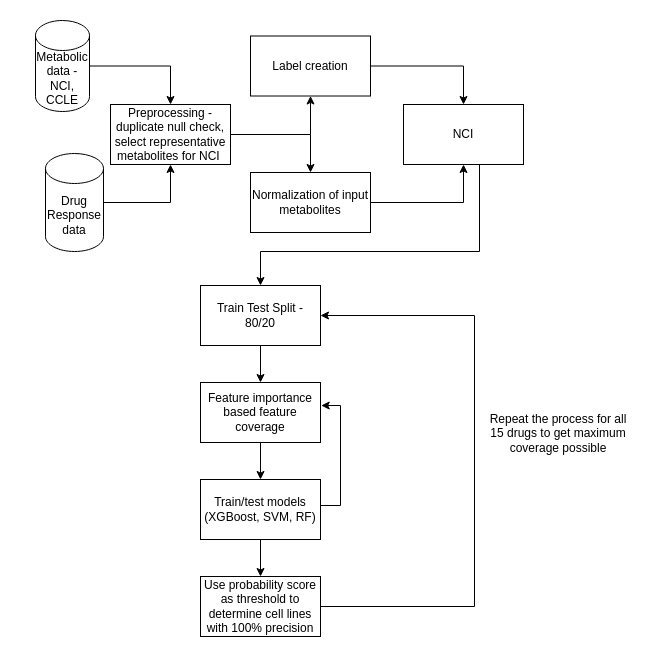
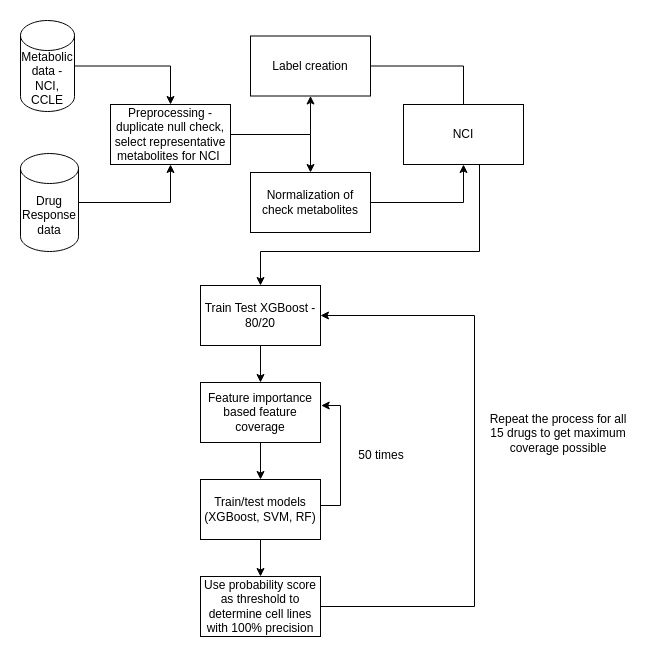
  <mxCell id="0" />
  <mxCell id="1" parent="0" />
  <mxCell id="2" style="edgeStyle=orthogonalEdgeStyle;rounded=0;orthogonalLoop=1;jettySize=auto;html=1;entryX=0.5;entryY=0;entryDx=0;entryDy=0;" edge="1" parent="1" source="3" target="8"><mxGeometry relative="1" as="geometry" /></mxCell>
- <mxCell id="3" value="Metabolic data - NCI, CCLE" style="shape=cylinder3;whiteSpace=wrap;html=1;boundedLbl=1;backgroundOutline=1;size=15;" vertex="1" parent="1"><mxGeometry x="35" y="20" width="54" height="91" as="geometry" /></mxCell>
+ <mxCell id="3" value="Metabolic data - NCI, CCLE" style="shape=cylinder3;whiteSpace=wrap;html=1;boundedLbl=1;backgroundOutline=1;size=15;" vertex="1" parent="1"><mxGeometry x="20" y="20" width="54" height="91" as="geometry" /></mxCell>
  <mxCell id="4" style="edgeStyle=orthogonalEdgeStyle;rounded=0;orthogonalLoop=1;jettySize=auto;html=1;entryX=0.5;entryY=1;entryDx=0;entryDy=0;" edge="1" parent="1" source="5" target="8"><mxGeometry relative="1" as="geometry" /></mxCell>
- <mxCell id="5" value="Drug Response data" style="shape=cylinder3;whiteSpace=wrap;html=1;boundedLbl=1;backgroundOutline=1;size=15;" vertex="1" parent="1"><mxGeometry x="45" y="153" width="58" height="98" as="geometry" /></mxCell>
+ <mxCell id="5" value="Drug Response data" style="shape=cylinder3;whiteSpace=wrap;html=1;boundedLbl=1;backgroundOutline=1;size=15;" vertex="1" parent="1"><mxGeometry x="20" y="153" width="58" height="98" as="geometry" /></mxCell>
  <mxCell id="6" style="edgeStyle=orthogonalEdgeStyle;rounded=0;orthogonalLoop=1;jettySize=auto;html=1;entryX=0.5;entryY=1;entryDx=0;entryDy=0;" edge="1" parent="1" source="8" target="10"><mxGeometry relative="1" as="geometry" /></mxCell>
  <mxCell id="7" style="edgeStyle=orthogonalEdgeStyle;rounded=0;orthogonalLoop=1;jettySize=auto;html=1;" edge="1" parent="1" source="8" target="12"><mxGeometry relative="1" as="geometry" /></mxCell>
  <mxCell id="8" value="Preprocessing - duplicate null check, select representative metabolites for NCI&amp;nbsp;" style="rounded=0;whiteSpace=wrap;html=1;" vertex="1" parent="1"><mxGeometry x="110" y="104" width="120" height="60" as="geometry" /></mxCell>
- <mxCell id="9" style="edgeStyle=orthogonalEdgeStyle;rounded=0;orthogonalLoop=1;jettySize=auto;html=1;entryX=0.5;entryY=0;entryDx=0;entryDy=0;" edge="1" parent="1" source="10" target="14"><mxGeometry relative="1" as="geometry" /></mxCell>
+ <mxCell id="9" style="edgeStyle=orthogonalEdgeStyle;rounded=0;orthogonalLoop=1;jettySize=auto;html=1;entryX=0.5;entryY=0;entryDx=0;entryDy=0;endArrow=none;" edge="1" parent="1" source="10" target="14"><mxGeometry relative="1" as="geometry" /></mxCell>
  <mxCell id="10" value="Label creation" style="rounded=0;whiteSpace=wrap;html=1;" vertex="1" parent="1"><mxGeometry x="250" y="35.5" width="120" height="60" as="geometry" /></mxCell>
  <mxCell id="11" style="edgeStyle=orthogonalEdgeStyle;rounded=0;orthogonalLoop=1;jettySize=auto;html=1;entryX=0.5;entryY=1;entryDx=0;entryDy=0;" edge="1" parent="1" source="12" target="14"><mxGeometry relative="1" as="geometry" /></mxCell>
- <mxCell id="12" value="Normalization of input metabolites" style="rounded=0;whiteSpace=wrap;html=1;" vertex="1" parent="1"><mxGeometry x="250" y="172" width="120" height="60" as="geometry" /></mxCell>
+ <mxCell id="12" value="Normalization of check metabolites" style="rounded=0;whiteSpace=wrap;html=1;" vertex="1" parent="1"><mxGeometry x="250" y="172" width="120" height="60" as="geometry" /></mxCell>
  <mxCell id="13" style="edgeStyle=orthogonalEdgeStyle;rounded=0;orthogonalLoop=1;jettySize=auto;html=1;entryX=0.5;entryY=0;entryDx=0;entryDy=0;" edge="1" parent="1" source="14" target="16"><mxGeometry relative="1" as="geometry"><Array as="points"><mxPoint x="479" y="251" /><mxPoint x="260" y="251" /></Array></mxGeometry></mxCell>
  <mxCell id="14" value="NCI" style="rounded=0;whiteSpace=wrap;html=1;" vertex="1" parent="1"><mxGeometry x="403" y="104" width="120" height="60" as="geometry" /></mxCell>
  <mxCell id="15" style="edgeStyle=orthogonalEdgeStyle;rounded=0;orthogonalLoop=1;jettySize=auto;html=1;entryX=0.5;entryY=0;entryDx=0;entryDy=0;" edge="1" parent="1" source="16" target="18"><mxGeometry relative="1" as="geometry" /></mxCell>
- <mxCell id="16" value="Train Test Split - 80/20" style="rounded=0;whiteSpace=wrap;html=1;" vertex="1" parent="1"><mxGeometry x="200" y="285" width="120" height="60" as="geometry" /></mxCell>
+ <mxCell id="16" value="Train Test XGBoost - 80/20" style="rounded=0;whiteSpace=wrap;html=1;" vertex="1" parent="1"><mxGeometry x="200" y="285" width="120" height="60" as="geometry" /></mxCell>
  <mxCell id="17" style="edgeStyle=orthogonalEdgeStyle;rounded=0;orthogonalLoop=1;jettySize=auto;html=1;" edge="1" parent="1" source="18" target="21"><mxGeometry relative="1" as="geometry" /></mxCell>
  <mxCell id="18" value="Feature importance based feature coverage" style="rounded=0;whiteSpace=wrap;html=1;" vertex="1" parent="1"><mxGeometry x="200" y="382" width="120" height="60" as="geometry" /></mxCell>
  <mxCell id="19" style="edgeStyle=orthogonalEdgeStyle;rounded=0;orthogonalLoop=1;jettySize=auto;html=1;entryX=1.006;entryY=0.384;entryDx=0;entryDy=0;entryPerimeter=0;" edge="1" parent="1" source="21" target="18"><mxGeometry relative="1" as="geometry"><Array as="points"><mxPoint x="340" y="505" /><mxPoint x="340" y="405" /></Array></mxGeometry></mxCell>
  <mxCell id="20" style="edgeStyle=orthogonalEdgeStyle;rounded=0;orthogonalLoop=1;jettySize=auto;html=1;entryX=0.5;entryY=0;entryDx=0;entryDy=0;" edge="1" parent="1" source="21" target="24"><mxGeometry relative="1" as="geometry" /></mxCell>
  <mxCell id="21" value="Train/test models (XGBoost, SVM, RF)" style="rounded=0;whiteSpace=wrap;html=1;" vertex="1" parent="1"><mxGeometry x="200" y="479" width="120" height="60" as="geometry" /></mxCell>
+ <mxCell id="22" value="50 times" style="text;html=1;strokeColor=none;fillColor=none;align=center;verticalAlign=middle;whiteSpace=wrap;rounded=0;" vertex="1" parent="1"><mxGeometry x="351" y="440" width="60" height="30" as="geometry" /></mxCell>
  <mxCell id="23" style="edgeStyle=orthogonalEdgeStyle;rounded=0;orthogonalLoop=1;jettySize=auto;html=1;entryX=1;entryY=0.5;entryDx=0;entryDy=0;" edge="1" parent="1" source="24" target="16"><mxGeometry relative="1" as="geometry"><Array as="points"><mxPoint x="474" y="606" /><mxPoint x="474" y="315" /></Array></mxGeometry></mxCell>
  <mxCell id="24" value="Use probability score as threshold to determine cell lines with 100% precision" style="rounded=0;whiteSpace=wrap;html=1;" vertex="1" parent="1"><mxGeometry x="200" y="576" width="120" height="60" as="geometry" /></mxCell>
  <mxCell id="25" value="Repeat the process for all 15 drugs to get maximum coverage possible" style="text;html=1;strokeColor=none;fillColor=none;align=center;verticalAlign=middle;whiteSpace=wrap;rounded=0;" vertex="1" parent="1"><mxGeometry x="481" y="418" width="154" height="30" as="geometry" /></mxCell>
